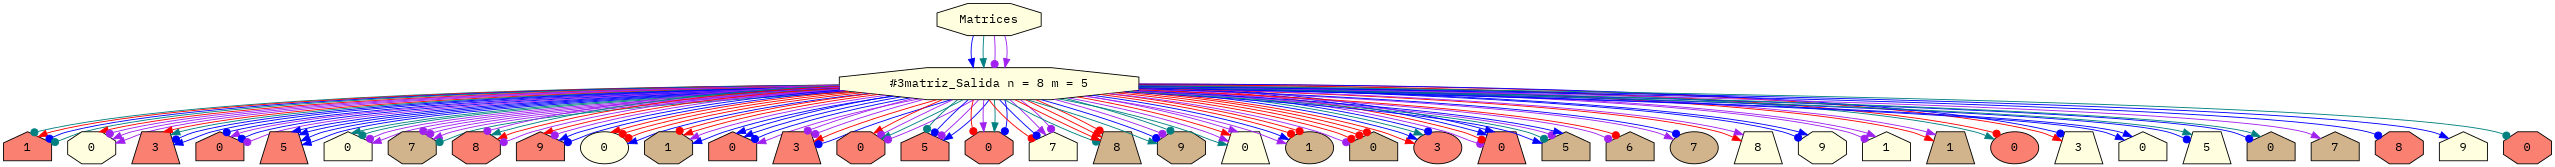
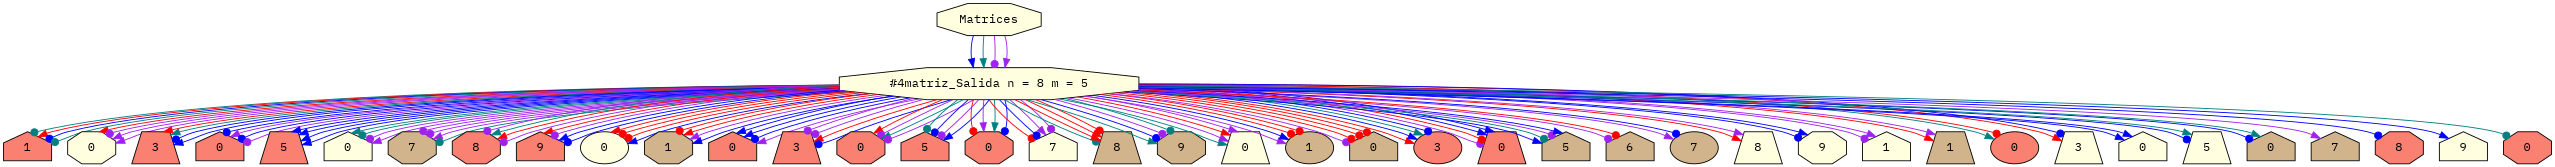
  digraph {
    fontname="IBM Plex Mono"
    node [style=filled fillcolor=salmon shape=house fontname="IBM Plex Mono"]
    edge [color=blue arrowhead=normal fontname="IBM Plex Mono"]
    n1 [label=Matrices fillcolor=lightyellow shape=octagon]
-   n2 [label="#3matriz_Salida n = 8 m = 5" fillcolor=lightyellow shape=octagon]
+   n2 [label="#4matriz_Salida n = 8 m = 5" fillcolor=lightyellow shape=octagon]
    n3 [label=1]
    n4 [label=0 fillcolor=lightyellow shape=octagon]
    n5 [label=3 shape=trapezium]
    n6 [label=0]
    n7 [label=5 shape=trapezium]
    n8 [label=0 fillcolor=lightyellow]
    n9 [label=7 fillcolor=tan shape=octagon]
    n10 [label=8 shape=octagon]
    n11 [label=9]
    n12 [label=0 fillcolor=lightyellow shape=ellipse]
    n13 [label=1 fillcolor=tan shape=octagon]
    n14 [label=0]
    n15 [label=3 shape=trapezium]
    n16 [label=0 shape=octagon]
    n17 [label=5]
    n18 [label=0 shape=octagon]
    n19 [label=7 fillcolor=lightyellow]
    n20 [label=8 fillcolor=tan shape=trapezium]
    n21 [label=9 fillcolor=tan shape=octagon]
    n22 [label=0 fillcolor=lightyellow shape=trapezium]
    n23 [label=1 fillcolor=tan shape=ellipse]
    n24 [label=0 fillcolor=tan]
    n25 [label=3 shape=ellipse]
    n26 [label=0 shape=trapezium]
    n27 [label=5 fillcolor=tan]
    n28 [label=6 fillcolor=tan]
    n29 [label=7 fillcolor=tan shape=ellipse]
    n30 [label=8 fillcolor=lightyellow shape=trapezium]
    n31 [label=9 fillcolor=lightyellow shape=octagon]
    n32 [label=1 fillcolor=lightyellow]
    n33 [label=1 fillcolor=tan shape=trapezium]
    n34 [label=0 shape=ellipse]
    n35 [label=3 fillcolor=lightyellow shape=trapezium]
    n36 [label=0 fillcolor=lightyellow]
    n37 [label=5 fillcolor=lightyellow shape=trapezium]
    n38 [label=0 fillcolor=tan]
    n39 [label=7 fillcolor=tan]
    n40 [label=8 shape=octagon]
    n41 [label=9 fillcolor=lightyellow]
    n42 [label=0 shape=octagon]
    n1 -> n2
    n1 -> n2 [color=teal]
    n1 -> n2 [color=purple arrowhead=dot]
    n1 -> n2 [color=purple]
    n2 -> n3 [color=teal arrowhead=dot]
    n2 -> n3 [color=red]
    n2 -> n3 [arrowhead=dot]
    n2 -> n3 [color=teal arrowhead=dot]
    n2 -> n4 [color=red]
    n2 -> n4 [color=purple arrowhead=dot]
    n2 -> n4 [color=purple]
    n2 -> n4 [color=purple]
    n2 -> n5 [color=red]
    n2 -> n5 [color=teal]
    n2 -> n5 [arrowhead=dot]
    n2 -> n5
    n2 -> n6 [arrowhead=dot]
    n2 -> n6 [color=purple]
    n2 -> n6 [arrowhead=dot]
    n2 -> n6 [color=purple arrowhead=dot]
    n2 -> n7
    n2 -> n7
    n2 -> n7
    n2 -> n7
    n2 -> n8 [color=teal]
    n2 -> n8 [color=teal arrowhead=dot]
    n2 -> n8 [color=purple arrowhead=dot]
    n2 -> n8 [color=purple]
    n2 -> n9 [color=purple arrowhead=dot]
    n2 -> n9 [color=purple arrowhead=dot]
    n2 -> n9 [color=purple]
    n2 -> n9 [color=teal arrowhead=dot]
    n2 -> n10 [color=purple arrowhead=dot]
    n2 -> n10 [color=teal]
    n2 -> n10 [color=red]
    n2 -> n10 [color=purple arrowhead=dot]
    n2 -> n11 [color=red]
    n2 -> n11 [color=purple arrowhead=dot]
    n2 -> n11
    n2 -> n11 [arrowhead=dot]
    n2 -> n12 [color=red]
    n2 -> n12 [color=red arrowhead=dot]
    n2 -> n12 [color=red arrowhead=dot]
    n2 -> n12
    n2 -> n13 [color=red arrowhead=dot]
    n2 -> n13 [color=red]
    n2 -> n13 [color=purple]
    n2 -> n13
    n2 -> n14
    n2 -> n14
    n2 -> n14 [arrowhead=dot]
    n2 -> n14 [color=purple]
    n2 -> n15 [color=purple arrowhead=dot]
    n2 -> n15 [color=purple arrowhead=dot]
    n2 -> n15 [color=red]
    n2 -> n15 [arrowhead=dot]
    n2 -> n16 [color=red]
    n2 -> n16 [color=purple arrowhead=dot]
    n2 -> n16 [color=teal]
    n2 -> n16 [color=purple arrowhead=dot]
    n2 -> n17 [color=teal arrowhead=dot]
    n2 -> n17 [arrowhead=dot]
    n2 -> n17 [color=purple arrowhead=dot]
    n2 -> n17
    n2 -> n18 [color=red arrowhead=dot]
    n2 -> n18 [color=purple]
    n2 -> n18 [color=teal]
    n2 -> n18 [arrowhead=dot]
    n2 -> n19 [color=red arrowhead=dot]
    n2 -> n19 [arrowhead=dot]
    n2 -> n19 [color=purple]
    n2 -> n19 [color=purple arrowhead=dot]
    n2 -> n20 [color=teal arrowhead=dot]
    n2 -> n20 [color=red]
    n2 -> n20 [color=red]
    n2 -> n20 [color=red arrowhead=dot]
    n2 -> n21 [color=teal]
    n2 -> n21 [arrowhead=dot]
    n2 -> n21 [color=purple arrowhead=dot]
    n2 -> n21 [color=teal arrowhead=dot]
    n2 -> n22 [color=teal]
    n2 -> n22 [color=purple]
    n2 -> n22 [color=red]
    n2 -> n22 [color=purple]
    n2 -> n23 [color=purple]
    n2 -> n23
    n2 -> n23 [color=red arrowhead=dot]
    n2 -> n23 [color=red arrowhead=dot]
    n2 -> n24 [color=purple arrowhead=dot]
    n2 -> n24 [color=red arrowhead=dot]
    n2 -> n24 [color=red arrowhead=dot]
    n2 -> n24 [color=red arrowhead=dot]
    n2 -> n25 [color=red]
    n2 -> n25
    n2 -> n25 [color=teal]
    n2 -> n25 [arrowhead=dot]
    n2 -> n26 [color=purple arrowhead=dot]
    n2 -> n26 [color=red arrowhead=dot]
    n2 -> n26
    n2 -> n26
    n2 -> n27
    n2 -> n27 [color=teal arrowhead=dot]
    n2 -> n27 [color=purple arrowhead=dot]
    n2 -> n27
    n2 -> n28 [color=purple arrowhead=dot]
    n2 -> n28 [color=red arrowhead=dot]
    n2 -> n29 [color=purple]
    n2 -> n29 [arrowhead=dot]
    n2 -> n30 [color=red]
    n2 -> n30 [color=purple]
    n2 -> n31 [arrowhead=dot]
    n2 -> n31
    n2 -> n32 [color=purple arrowhead=dot]
    n2 -> n32 [color=purple]
    n2 -> n33 [color=red]
    n2 -> n33 [color=purple]
    n2 -> n34 [color=teal]
    n2 -> n34 [color=red arrowhead=dot]
    n2 -> n35 [color=red]
    n2 -> n35 [arrowhead=dot]
    n2 -> n36
    n2 -> n36
    n2 -> n37 [arrowhead=dot]
    n2 -> n37 [color=teal]
    n2 -> n38 [arrowhead=dot]
    n2 -> n38 [color=teal]
    n2 -> n39 [color=purple]
    n2 -> n40 [arrowhead=dot]
    n2 -> n41
    n2 -> n42 [color=teal arrowhead=dot]
  }
